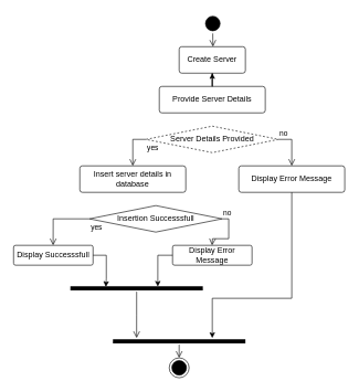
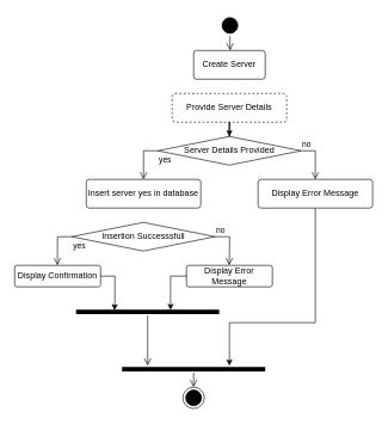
  <mxCell id="0" />
  <mxCell id="1" parent="0" />
  <mxCell id="2" value="Create Server" style="rounded=1;arcSize=10;whiteSpace=wrap;html=1;align=center;fillColor=none;" parent="1" vertex="1"><mxGeometry x="270" y="70" width="100" height="40" as="geometry" /></mxCell>
- <mxCell id="3" value="" style="edgeStyle=orthogonalEdgeStyle;rounded=0;orthogonalLoop=1;jettySize=auto;html=1;" parent="1" source="4" target="2" edge="1"><mxGeometry relative="1" as="geometry" /></mxCell>
- <mxCell id="4" value="Provide Server Details" style="rounded=1;arcSize=10;whiteSpace=wrap;html=1;align=center;fillColor=none;" parent="1" vertex="1"><mxGeometry x="240" y="130" width="160" height="40" as="geometry" /></mxCell>
- <mxCell id="5" value="Server Details Provided" style="rhombus;whiteSpace=wrap;html=1;fontColor=#000000;fillColor=none;strokeColor=#000000;dashed=1;" parent="1" vertex="1"><mxGeometry x="220" y="190" width="200" height="40" as="geometry" /></mxCell>
+ <mxCell id="3" value="" style="edgeStyle=orthogonalEdgeStyle;rounded=0;orthogonalLoop=1;jettySize=auto;html=1;" parent="1" source="4" target="5" edge="1"><mxGeometry relative="1" as="geometry" /></mxCell>
+ <mxCell id="4" value="Provide Server Details" style="rounded=1;arcSize=10;whiteSpace=wrap;html=1;align=center;fillColor=none;dashed=1;" parent="1" vertex="1"><mxGeometry x="240" y="130" width="160" height="40" as="geometry" /></mxCell>
+ <mxCell id="5" value="Server Details Provided" style="rhombus;whiteSpace=wrap;html=1;fontColor=#000000;fillColor=none;strokeColor=#000000;" parent="1" vertex="1"><mxGeometry x="220" y="190" width="200" height="40" as="geometry" /></mxCell>
  <mxCell id="6" value="no" style="edgeStyle=orthogonalEdgeStyle;html=1;align=left;verticalAlign=bottom;endArrow=open;endSize=8;strokeColor=#000000;rounded=0;entryX=0.5;entryY=0;entryDx=0;entryDy=0;exitX=1;exitY=0.5;exitDx=0;exitDy=0;" parent="1" source="5" target="9" edge="1"><mxGeometry x="-1" relative="1" as="geometry"><mxPoint x="400" y="220" as="targetPoint" /></mxGeometry></mxCell>
  <mxCell id="7" value="yes" style="edgeStyle=orthogonalEdgeStyle;html=1;align=left;verticalAlign=top;endArrow=open;endSize=8;strokeColor=#000000;rounded=0;entryX=0.5;entryY=0;entryDx=0;entryDy=0;" parent="1" source="5" target="8" edge="1"><mxGeometry x="-1" relative="1" as="geometry"><mxPoint x="260" y="300" as="targetPoint" /><Array as="points"><mxPoint x="200" y="210" /></Array></mxGeometry></mxCell>
- <mxCell id="8" value="Insert server details in database" style="rounded=1;arcSize=10;whiteSpace=wrap;html=1;align=center;fillColor=none;" parent="1" vertex="1"><mxGeometry x="120" y="250" width="160" height="40" as="geometry" /></mxCell>
+ <mxCell id="8" value="Insert server yes in database" style="rounded=1;arcSize=10;whiteSpace=wrap;html=1;align=center;fillColor=none;" parent="1" vertex="1"><mxGeometry x="120" y="250" width="160" height="40" as="geometry" /></mxCell>
  <mxCell id="9" value="Display Error Message" style="rounded=1;arcSize=10;whiteSpace=wrap;html=1;align=center;fillColor=none;" parent="1" vertex="1"><mxGeometry x="360" y="250" width="160" height="40" as="geometry" /></mxCell>
- <mxCell id="10" value="Insertion Successsfull" style="rhombus;whiteSpace=wrap;html=1;fontColor=#000000;fillColor=none;strokeColor=#000000;" parent="1" vertex="1"><mxGeometry x="134.75" y="310" width="200" height="40" as="geometry" /></mxCell>
+ <mxCell id="10" value="Insertion Successsfull" style="rhombus;whiteSpace=wrap;html=1;fontColor=#000000;fillColor=none;strokeColor=#000000;" parent="1" vertex="1"><mxGeometry x="99.75" y="310" width="200" height="40" as="geometry" /></mxCell>
  <mxCell id="11" value="no" style="edgeStyle=orthogonalEdgeStyle;html=1;align=left;verticalAlign=bottom;endArrow=open;endSize=8;strokeColor=#000000;rounded=0;entryX=0.5;entryY=0;entryDx=0;entryDy=0;exitX=1;exitY=0.5;exitDx=0;exitDy=0;" parent="1" source="10" edge="1"><mxGeometry x="-1" relative="1" as="geometry"><mxPoint x="319.75" y="370" as="targetPoint" /></mxGeometry></mxCell>
  <mxCell id="12" value="yes" style="edgeStyle=orthogonalEdgeStyle;html=1;align=left;verticalAlign=top;endArrow=open;endSize=8;strokeColor=#000000;rounded=0;entryX=0.5;entryY=0;entryDx=0;entryDy=0;" parent="1" source="10" edge="1"><mxGeometry x="-1" relative="1" as="geometry"><mxPoint x="79.75" y="370" as="targetPoint" /><Array as="points"><mxPoint x="79.75" y="330" /></Array></mxGeometry></mxCell>
  <mxCell id="13" value="" style="ellipse;html=1;shape=startState;fillColor=#000000;strokeColor=#000000;" parent="1" vertex="1"><mxGeometry x="305.75" y="20" width="30" height="30" as="geometry" /></mxCell>
  <mxCell id="14" value="" style="edgeStyle=orthogonalEdgeStyle;html=1;verticalAlign=bottom;endArrow=open;endSize=8;strokeColor=#000000;rounded=0;" parent="1" source="13" edge="1"><mxGeometry relative="1" as="geometry"><mxPoint x="321" y="70" as="targetPoint" /></mxGeometry></mxCell>
- <mxCell id="15" value="Display Successsfull" style="rounded=1;arcSize=10;whiteSpace=wrap;html=1;align=center;fillColor=none;" parent="1" vertex="1"><mxGeometry x="20" y="370" width="120" height="30" as="geometry" /></mxCell>
+ <mxCell id="15" value="Display Confirmation" style="rounded=1;arcSize=10;whiteSpace=wrap;html=1;align=center;fillColor=none;" parent="1" vertex="1"><mxGeometry x="20" y="370" width="120" height="30" as="geometry" /></mxCell>
  <mxCell id="16" value="Display Error Message" style="rounded=1;arcSize=10;whiteSpace=wrap;html=1;align=center;fillColor=none;" parent="1" vertex="1"><mxGeometry x="260" y="370" width="120" height="30" as="geometry" /></mxCell>
  <mxCell id="17" value="" style="shape=line;html=1;strokeWidth=6;strokeColor=#000000;" parent="1" vertex="1"><mxGeometry x="105.75" y="430" width="200" height="10" as="geometry" /></mxCell>
  <mxCell id="18" value="" style="edgeStyle=orthogonalEdgeStyle;html=1;verticalAlign=bottom;endArrow=open;endSize=8;strokeColor=#000000;rounded=0;" parent="1" source="17" edge="1"><mxGeometry relative="1" as="geometry"><mxPoint x="205.75" y="510" as="targetPoint" /></mxGeometry></mxCell>
  <mxCell id="19" style="edgeStyle=orthogonalEdgeStyle;rounded=0;orthogonalLoop=1;jettySize=auto;html=1;exitX=1;exitY=0.5;exitDx=0;exitDy=0;entryX=0.268;entryY=0.279;entryDx=0;entryDy=0;entryPerimeter=0;" parent="1" source="15" target="17" edge="1"><mxGeometry relative="1" as="geometry" /></mxCell>
  <mxCell id="20" style="edgeStyle=orthogonalEdgeStyle;rounded=0;orthogonalLoop=1;jettySize=auto;html=1;exitX=0;exitY=0.5;exitDx=0;exitDy=0;entryX=0.66;entryY=0.23;entryDx=0;entryDy=0;entryPerimeter=0;" parent="1" source="16" target="17" edge="1"><mxGeometry relative="1" as="geometry" /></mxCell>
  <mxCell id="21" value="" style="shape=line;html=1;strokeWidth=6;strokeColor=#000000;" parent="1" vertex="1"><mxGeometry x="170" y="510" width="200" height="10" as="geometry" /></mxCell>
  <mxCell id="22" value="" style="edgeStyle=orthogonalEdgeStyle;html=1;verticalAlign=bottom;endArrow=open;endSize=8;strokeColor=#000000;rounded=0;" parent="1" source="21" edge="1"><mxGeometry relative="1" as="geometry"><mxPoint x="270" y="540" as="targetPoint" /></mxGeometry></mxCell>
  <mxCell id="23" value="" style="ellipse;html=1;shape=endState;fillColor=#000000;strokeColor=#000000;" parent="1" vertex="1"><mxGeometry x="255" y="540" width="30" height="30" as="geometry" /></mxCell>
  <mxCell id="24" style="edgeStyle=orthogonalEdgeStyle;rounded=0;orthogonalLoop=1;jettySize=auto;html=1;exitX=0.5;exitY=1;exitDx=0;exitDy=0;" parent="1" source="9" edge="1"><mxGeometry relative="1" as="geometry"><mxPoint x="320" y="510" as="targetPoint" /><Array as="points"><mxPoint x="440" y="450" /><mxPoint x="320" y="450" /></Array></mxGeometry></mxCell>
